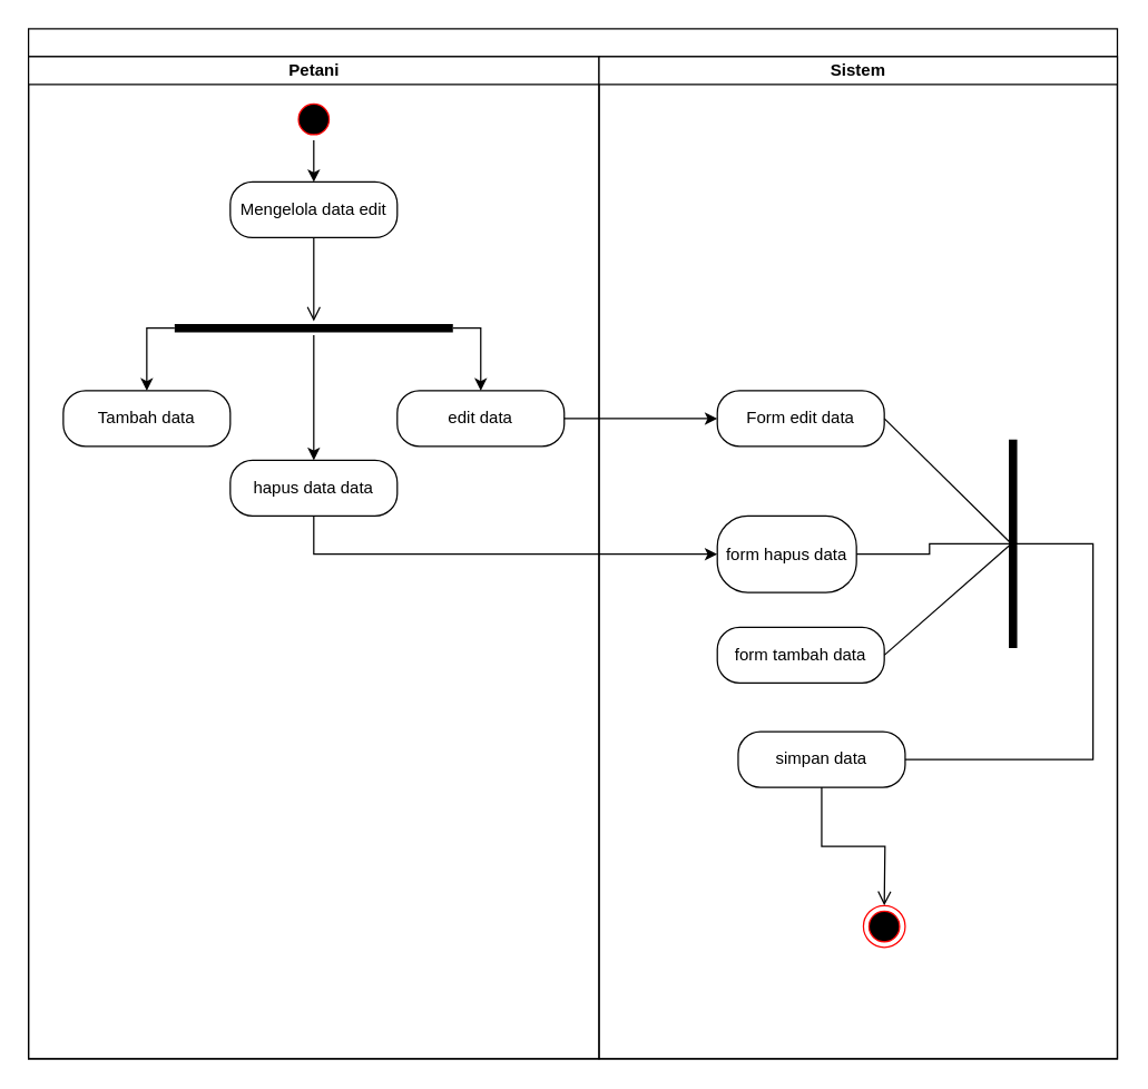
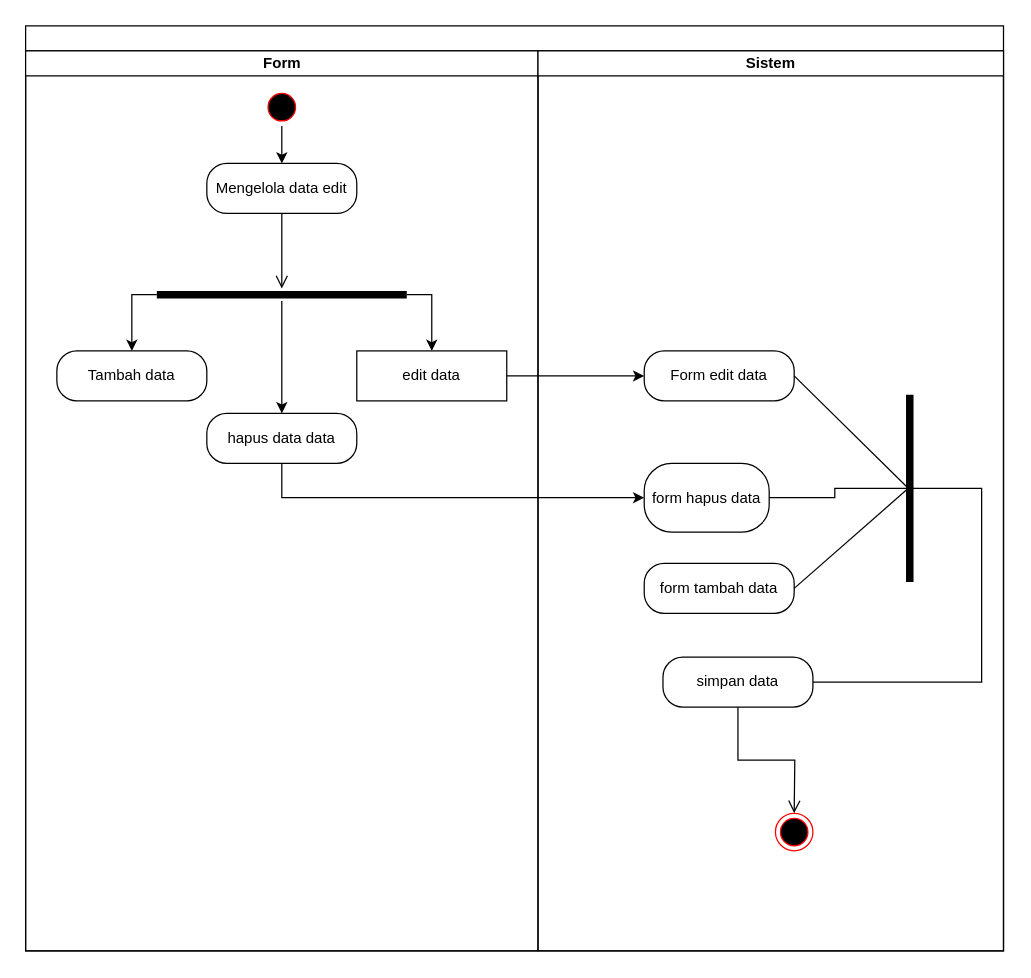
  <mxCell id="0" />
  <mxCell id="1" parent="0" />
  <mxCell id="2" value="" style="swimlane;childLayout=stackLayout;resizeParent=1;resizeParentMax=0;startSize=20;html=1;" vertex="1" parent="1"><mxGeometry x="20" y="20" width="782.5" height="740" as="geometry" /></mxCell>
- <mxCell id="3" value="Petani" style="swimlane;startSize=20;html=1;strokeColor=#000000;" vertex="1" parent="2"><mxGeometry y="20" width="410" height="720" as="geometry" /></mxCell>
+ <mxCell id="3" value="Form" style="swimlane;startSize=20;html=1;strokeColor=#000000;" vertex="1" parent="2"><mxGeometry y="20" width="410" height="720" as="geometry" /></mxCell>
  <mxCell id="4" style="edgeStyle=orthogonalEdgeStyle;rounded=0;orthogonalLoop=1;jettySize=auto;html=1;exitX=0.5;exitY=1;exitDx=0;exitDy=0;" edge="1" parent="3" source="5" target="6"><mxGeometry relative="1" as="geometry" /></mxCell>
  <mxCell id="5" value="" style="ellipse;html=1;shape=startState;fillColor=#000000;strokeColor=#ff0000;" vertex="1" parent="3"><mxGeometry x="190" y="30" width="30" height="30" as="geometry" /></mxCell>
  <mxCell id="6" value="Mengelola data edit" style="rounded=1;whiteSpace=wrap;html=1;arcSize=40;" vertex="1" parent="3"><mxGeometry x="145" y="90" width="120" height="40" as="geometry" /></mxCell>
  <mxCell id="7" value="" style="edgeStyle=orthogonalEdgeStyle;html=1;verticalAlign=bottom;endArrow=open;endSize=8;strokeColor=#000000;rounded=0;" edge="1" source="6" parent="3"><mxGeometry relative="1" as="geometry"><mxPoint x="205" y="190" as="targetPoint" /></mxGeometry></mxCell>
  <mxCell id="8" style="edgeStyle=orthogonalEdgeStyle;rounded=0;orthogonalLoop=1;jettySize=auto;html=1;exitX=0;exitY=0.5;exitDx=0;exitDy=0;exitPerimeter=0;entryX=0.5;entryY=0;entryDx=0;entryDy=0;" edge="1" parent="3" source="11" target="12"><mxGeometry relative="1" as="geometry" /></mxCell>
  <mxCell id="9" style="edgeStyle=orthogonalEdgeStyle;rounded=0;orthogonalLoop=1;jettySize=auto;html=1;exitX=1;exitY=0.5;exitDx=0;exitDy=0;exitPerimeter=0;entryX=0.5;entryY=0;entryDx=0;entryDy=0;" edge="1" parent="3" source="11" target="14"><mxGeometry relative="1" as="geometry" /></mxCell>
  <mxCell id="10" style="edgeStyle=orthogonalEdgeStyle;rounded=0;orthogonalLoop=1;jettySize=auto;html=1;entryX=0.5;entryY=0;entryDx=0;entryDy=0;" edge="1" parent="3" source="11" target="13"><mxGeometry relative="1" as="geometry" /></mxCell>
  <mxCell id="11" value="" style="shape=line;html=1;strokeWidth=6;strokeColor=#000000;" vertex="1" parent="3"><mxGeometry x="105" y="190" width="200" height="10" as="geometry" /></mxCell>
  <mxCell id="12" value="Tambah data" style="rounded=1;whiteSpace=wrap;html=1;arcSize=40;" vertex="1" parent="3"><mxGeometry x="25" y="240" width="120" height="40" as="geometry" /></mxCell>
  <mxCell id="13" value="hapus data data" style="rounded=1;whiteSpace=wrap;html=1;arcSize=40;" vertex="1" parent="3"><mxGeometry x="145" y="290" width="120" height="40" as="geometry" /></mxCell>
- <mxCell id="14" value="edit data" style="rounded=1;whiteSpace=wrap;html=1;arcSize=40;" vertex="1" parent="3"><mxGeometry x="265" y="240" width="120" height="40" as="geometry" /></mxCell>
+ <mxCell id="14" value="edit data" style="whiteSpace=wrap;html=1;arcSize=40;rounded=0;" vertex="1" parent="3"><mxGeometry x="265" y="240" width="120" height="40" as="geometry" /></mxCell>
  <mxCell id="15" style="edgeStyle=orthogonalEdgeStyle;rounded=0;orthogonalLoop=1;jettySize=auto;html=1;exitX=1;exitY=0.5;exitDx=0;exitDy=0;entryX=0;entryY=0.5;entryDx=0;entryDy=0;" edge="1" parent="2" source="14" target="19"><mxGeometry relative="1" as="geometry" /></mxCell>
  <mxCell id="16" style="edgeStyle=orthogonalEdgeStyle;rounded=0;orthogonalLoop=1;jettySize=auto;html=1;exitX=0.5;exitY=1;exitDx=0;exitDy=0;entryX=0;entryY=0.5;entryDx=0;entryDy=0;" edge="1" parent="2" source="13" target="20"><mxGeometry relative="1" as="geometry" /></mxCell>
  <mxCell id="17" value="Sistem" style="swimlane;startSize=20;html=1;" vertex="1" parent="2"><mxGeometry x="410" y="20" width="372.5" height="720" as="geometry" /></mxCell>
  <mxCell id="18" value="" style="shape=line;html=1;strokeWidth=6;strokeColor=#000000;rotation=-90;" vertex="1" parent="17"><mxGeometry x="222.5" y="342.5" width="150" height="15" as="geometry" /></mxCell>
  <mxCell id="19" value="Form edit data" style="rounded=1;whiteSpace=wrap;html=1;arcSize=40;" vertex="1" parent="17"><mxGeometry x="85" y="240" width="120" height="40" as="geometry" /></mxCell>
  <mxCell id="20" value="form hapus data" style="rounded=1;whiteSpace=wrap;html=1;arcSize=40;" vertex="1" parent="17"><mxGeometry x="85" y="330" width="100" height="55" as="geometry" /></mxCell>
  <mxCell id="21" value="form tambah data" style="rounded=1;whiteSpace=wrap;html=1;arcSize=40;" vertex="1" parent="17"><mxGeometry x="85" y="410" width="120" height="40" as="geometry" /></mxCell>
  <mxCell id="22" style="rounded=0;orthogonalLoop=1;jettySize=auto;html=1;exitX=1;exitY=0.5;exitDx=0;exitDy=0;entryX=0.493;entryY=0.5;entryDx=0;entryDy=0;entryPerimeter=0;endArrow=none;endFill=0;" edge="1" parent="17" source="19" target="18"><mxGeometry relative="1" as="geometry" /></mxCell>
  <mxCell id="23" style="edgeStyle=orthogonalEdgeStyle;rounded=0;orthogonalLoop=1;jettySize=auto;html=1;exitX=1;exitY=0.5;exitDx=0;exitDy=0;entryX=0.5;entryY=0.7;entryDx=0;entryDy=0;entryPerimeter=0;endArrow=none;endFill=0;" edge="1" parent="17" source="20" target="18"><mxGeometry relative="1" as="geometry" /></mxCell>
  <mxCell id="24" style="rounded=0;orthogonalLoop=1;jettySize=auto;html=1;exitX=1;exitY=0.5;exitDx=0;exitDy=0;entryX=0.507;entryY=0.5;entryDx=0;entryDy=0;entryPerimeter=0;endArrow=none;endFill=0;" edge="1" parent="17" source="21" target="18"><mxGeometry relative="1" as="geometry" /></mxCell>
  <mxCell id="25" value="simpan data" style="rounded=1;whiteSpace=wrap;html=1;arcSize=40;" vertex="1" parent="17"><mxGeometry x="100" y="485" width="120" height="40" as="geometry" /></mxCell>
  <mxCell id="26" value="" style="edgeStyle=orthogonalEdgeStyle;html=1;verticalAlign=bottom;endArrow=open;endSize=8;strokeColor=#000000;rounded=0;" edge="1" source="25" parent="17"><mxGeometry relative="1" as="geometry"><mxPoint x="205" y="610" as="targetPoint" /></mxGeometry></mxCell>
  <mxCell id="27" value="" style="ellipse;html=1;shape=endState;fillColor=#000000;strokeColor=#ff0000;" vertex="1" parent="17"><mxGeometry x="190" y="610" width="30" height="30" as="geometry" /></mxCell>
  <mxCell id="28" style="edgeStyle=elbowEdgeStyle;rounded=0;orthogonalLoop=1;jettySize=auto;html=1;exitX=1;exitY=0.5;exitDx=0;exitDy=0;entryX=0.5;entryY=0.467;entryDx=0;entryDy=0;entryPerimeter=0;endArrow=none;endFill=0;" edge="1" parent="17" source="25" target="18"><mxGeometry relative="1" as="geometry"><Array as="points"><mxPoint x="355" y="440" /></Array></mxGeometry></mxCell>
